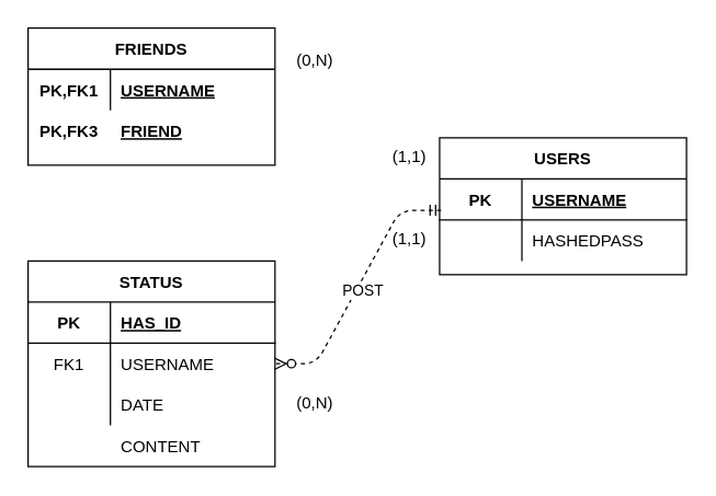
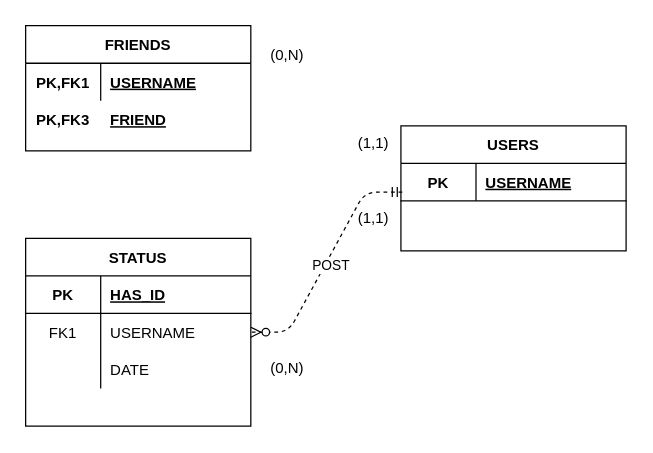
  <mxCell id="0" />
  <mxCell id="1" parent="0" />
  <mxCell id="2" value="FRIENDS" style="shape=table;startSize=30;container=1;collapsible=1;childLayout=tableLayout;fixedRows=1;rowLines=0;fontStyle=1;align=center;resizeLast=1;" vertex="1" parent="1"><mxGeometry x="20" y="20" width="180" height="100" as="geometry" /></mxCell>
  <mxCell id="3" value="" style="shape=partialRectangle;collapsible=0;dropTarget=0;pointerEvents=0;fillColor=none;top=0;left=0;bottom=0;right=0;points=[[0,0.5],[1,0.5]];portConstraint=eastwest;" vertex="1" parent="2"><mxGeometry y="30" width="180" height="30" as="geometry" /></mxCell>
  <mxCell id="4" value="PK,FK1" style="shape=partialRectangle;connectable=0;fillColor=none;top=0;left=0;bottom=0;right=0;fontStyle=1;overflow=hidden;" vertex="1" parent="3"><mxGeometry width="60" height="30" as="geometry" /></mxCell>
  <mxCell id="5" value="USERNAME" style="shape=partialRectangle;connectable=0;fillColor=none;top=0;left=0;bottom=0;right=0;align=left;spacingLeft=6;fontStyle=5;overflow=hidden;" vertex="1" parent="3"><mxGeometry x="60" width="120" height="30" as="geometry" /></mxCell>
  <mxCell id="6" value="USERS" style="shape=table;startSize=30;container=1;collapsible=1;childLayout=tableLayout;fixedRows=1;rowLines=0;fontStyle=1;align=center;resizeLast=1;" vertex="1" parent="1"><mxGeometry x="320" y="100" width="180" height="100" as="geometry" /></mxCell>
  <mxCell id="7" value="" style="shape=partialRectangle;collapsible=0;dropTarget=0;pointerEvents=0;fillColor=none;top=0;left=0;bottom=1;right=0;points=[[0,0.5],[1,0.5]];portConstraint=eastwest;" vertex="1" parent="6"><mxGeometry y="30" width="180" height="30" as="geometry" /></mxCell>
  <mxCell id="8" value="PK" style="shape=partialRectangle;connectable=0;fillColor=none;top=0;left=0;bottom=0;right=0;fontStyle=1;overflow=hidden;" vertex="1" parent="7"><mxGeometry width="60" height="30" as="geometry" /></mxCell>
  <mxCell id="9" value="USERNAME" style="shape=partialRectangle;connectable=0;fillColor=none;top=0;left=0;bottom=0;right=0;align=left;spacingLeft=6;fontStyle=5;overflow=hidden;" vertex="1" parent="7"><mxGeometry x="60" width="120" height="30" as="geometry" /></mxCell>
  <mxCell id="10" value="" style="shape=partialRectangle;collapsible=0;dropTarget=0;pointerEvents=0;fillColor=none;top=0;left=0;bottom=0;right=0;points=[[0,0.5],[1,0.5]];portConstraint=eastwest;" vertex="1" parent="6"><mxGeometry y="60" width="180" height="30" as="geometry" /></mxCell>
  <mxCell id="11" value="" style="shape=partialRectangle;connectable=0;fillColor=none;top=0;left=0;bottom=0;right=0;editable=1;overflow=hidden;" vertex="1" parent="10"><mxGeometry width="60" height="30" as="geometry" /></mxCell>
- <mxCell id="12" value="HASHEDPASS" style="shape=partialRectangle;connectable=0;fillColor=none;top=0;left=0;bottom=0;right=0;align=left;spacingLeft=6;overflow=hidden;" vertex="1" parent="10"><mxGeometry x="60" width="120" height="30" as="geometry" /></mxCell>
  <mxCell id="13" value="STATUS" style="shape=table;startSize=30;container=1;collapsible=1;childLayout=tableLayout;fixedRows=1;rowLines=0;fontStyle=1;align=center;resizeLast=1;" vertex="1" parent="1"><mxGeometry x="20" y="190" width="180" height="150" as="geometry" /></mxCell>
  <mxCell id="14" value="" style="shape=partialRectangle;collapsible=0;dropTarget=0;pointerEvents=0;fillColor=none;top=0;left=0;bottom=1;right=0;points=[[0,0.5],[1,0.5]];portConstraint=eastwest;" vertex="1" parent="13"><mxGeometry y="30" width="180" height="30" as="geometry" /></mxCell>
  <mxCell id="15" value="PK" style="shape=partialRectangle;connectable=0;fillColor=none;top=0;left=0;bottom=0;right=0;fontStyle=1;overflow=hidden;" vertex="1" parent="14"><mxGeometry width="60" height="30" as="geometry" /></mxCell>
  <mxCell id="16" value="HAS_ID" style="shape=partialRectangle;connectable=0;fillColor=none;top=0;left=0;bottom=0;right=0;align=left;spacingLeft=6;fontStyle=5;overflow=hidden;" vertex="1" parent="14"><mxGeometry x="60" width="120" height="30" as="geometry" /></mxCell>
  <mxCell id="17" value="" style="shape=partialRectangle;collapsible=0;dropTarget=0;pointerEvents=0;fillColor=none;top=0;left=0;bottom=0;right=0;points=[[0,0.5],[1,0.5]];portConstraint=eastwest;" vertex="1" parent="13"><mxGeometry y="60" width="180" height="30" as="geometry" /></mxCell>
  <mxCell id="18" value="FK1" style="shape=partialRectangle;connectable=0;fillColor=none;top=0;left=0;bottom=0;right=0;editable=1;overflow=hidden;" vertex="1" parent="17"><mxGeometry width="60" height="30" as="geometry" /></mxCell>
  <mxCell id="19" value="USERNAME" style="shape=partialRectangle;connectable=0;fillColor=none;top=0;left=0;bottom=0;right=0;align=left;spacingLeft=6;overflow=hidden;" vertex="1" parent="17"><mxGeometry x="60" width="120" height="30" as="geometry" /></mxCell>
  <mxCell id="20" value="" style="shape=partialRectangle;collapsible=0;dropTarget=0;pointerEvents=0;fillColor=none;top=0;left=0;bottom=0;right=0;points=[[0,0.5],[1,0.5]];portConstraint=eastwest;" vertex="1" parent="13"><mxGeometry y="90" width="180" height="30" as="geometry" /></mxCell>
  <mxCell id="21" value="" style="shape=partialRectangle;connectable=0;fillColor=none;top=0;left=0;bottom=0;right=0;editable=1;overflow=hidden;" vertex="1" parent="20"><mxGeometry width="60" height="30" as="geometry" /></mxCell>
  <mxCell id="22" value="DATE" style="shape=partialRectangle;connectable=0;fillColor=none;top=0;left=0;bottom=0;right=0;align=left;spacingLeft=6;overflow=hidden;" vertex="1" parent="20"><mxGeometry x="60" width="120" height="30" as="geometry" /></mxCell>
  <mxCell id="23" value="" style="shape=partialRectangle;collapsible=0;dropTarget=0;pointerEvents=0;fillColor=none;top=0;left=0;bottom=0;right=0;points=[[0,0.5],[1,0.5]];portConstraint=eastwest;" vertex="1" parent="1"><mxGeometry x="20" y="80" width="180" height="30" as="geometry" /></mxCell>
  <mxCell id="24" value="PK,FK3" style="shape=partialRectangle;connectable=0;fillColor=none;top=0;left=0;bottom=0;right=0;fontStyle=1;overflow=hidden;" vertex="1" parent="23"><mxGeometry width="60" height="30" as="geometry" /></mxCell>
  <mxCell id="25" value="FRIEND" style="shape=partialRectangle;connectable=0;fillColor=none;top=0;left=0;bottom=0;right=0;align=left;spacingLeft=6;fontStyle=5;overflow=hidden;" vertex="1" parent="23"><mxGeometry x="60" width="120" height="30" as="geometry" /></mxCell>
  <mxCell id="26" value="" style="edgeStyle=entityRelationEdgeStyle;fontSize=12;html=1;endArrow=ERzeroToMany;startArrow=ERmandOne;exitX=0.006;exitY=0.767;exitDx=0;exitDy=0;entryX=1;entryY=0.5;entryDx=0;entryDy=0;exitPerimeter=0;dashed=1;" edge="1" parent="1" source="7" target="13"><mxGeometry width="100" height="100" relative="1" as="geometry"><mxPoint x="210" y="190" as="sourcePoint" /><mxPoint x="310" y="90" as="targetPoint" /></mxGeometry></mxCell>
  <mxCell id="27" value="POST" style="edgeLabel;html=1;align=center;verticalAlign=middle;resizable=0;points=[];" vertex="1" connectable="0" parent="26"><mxGeometry x="0.011" y="4" relative="1" as="geometry"><mxPoint as="offset" /></mxGeometry></mxCell>
  <mxCell id="28" value="(1,1)" style="text;strokeColor=none;fillColor=none;spacingLeft=4;spacingRight=4;overflow=hidden;rotatable=0;points=[[0,0.5],[1,0.5]];portConstraint=eastwest;fontSize=12;" vertex="1" parent="1"><mxGeometry x="280" y="100" width="40" height="30" as="geometry" /></mxCell>
  <mxCell id="29" value="(0,N)" style="text;strokeColor=none;fillColor=none;spacingLeft=4;spacingRight=4;overflow=hidden;rotatable=0;points=[[0,0.5],[1,0.5]];portConstraint=eastwest;fontSize=12;" vertex="1" parent="1"><mxGeometry x="210" y="30" width="40" height="30" as="geometry" /></mxCell>
  <mxCell id="30" value="(0,N)" style="text;strokeColor=none;fillColor=none;spacingLeft=4;spacingRight=4;overflow=hidden;rotatable=0;points=[[0,0.5],[1,0.5]];portConstraint=eastwest;fontSize=12;" vertex="1" parent="1"><mxGeometry x="210" y="280" width="40" height="30" as="geometry" /></mxCell>
  <mxCell id="31" value="(1,1)" style="text;strokeColor=none;fillColor=none;spacingLeft=4;spacingRight=4;overflow=hidden;rotatable=0;points=[[0,0.5],[1,0.5]];portConstraint=eastwest;fontSize=12;" vertex="1" parent="1"><mxGeometry x="280" y="160" width="40" height="30" as="geometry" /></mxCell>
  <mxCell id="32" value="" style="shape=partialRectangle;collapsible=0;dropTarget=0;pointerEvents=0;fillColor=none;top=0;left=0;bottom=0;right=0;points=[[0,0.5],[1,0.5]];portConstraint=eastwest;" vertex="1" parent="1"><mxGeometry x="20" y="310" width="180" height="30" as="geometry" /></mxCell>
  <mxCell id="33" value="" style="shape=partialRectangle;connectable=0;fillColor=none;top=0;left=0;bottom=0;right=0;editable=1;overflow=hidden;" vertex="1" parent="32"><mxGeometry width="60" height="30" as="geometry" /></mxCell>
- <mxCell id="34" value="CONTENT" style="shape=partialRectangle;connectable=0;fillColor=none;top=0;left=0;bottom=0;right=0;align=left;spacingLeft=6;overflow=hidden;" vertex="1" parent="32"><mxGeometry x="60" width="120" height="30" as="geometry" /></mxCell>
